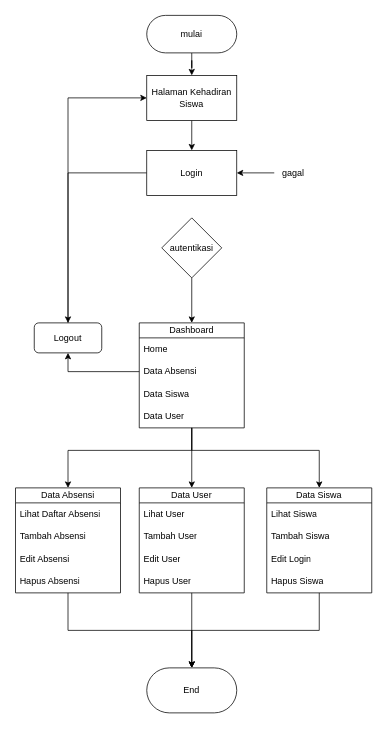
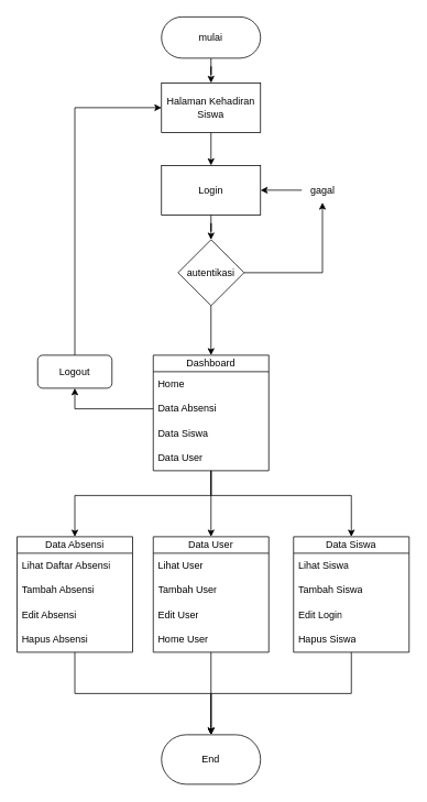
  <mxCell id="0" />
  <mxCell id="1" parent="0" />
  <mxCell id="2" value="" style="edgeStyle=orthogonalEdgeStyle;rounded=0;orthogonalLoop=1;jettySize=auto;html=1;" edge="1" parent="1" source="3" target="5"><mxGeometry relative="1" as="geometry" /></mxCell>
  <mxCell id="3" value="mulai" style="rounded=1;whiteSpace=wrap;html=1;arcSize=50;" vertex="1" parent="1"><mxGeometry x="195" y="20" width="120" height="50" as="geometry" /></mxCell>
  <mxCell id="4" value="" style="edgeStyle=orthogonalEdgeStyle;rounded=0;orthogonalLoop=1;jettySize=auto;html=1;" edge="1" parent="1" source="5" target="7"><mxGeometry relative="1" as="geometry" /></mxCell>
  <mxCell id="5" value="Halaman Kehadiran Siswa" style="whiteSpace=wrap;html=1;rounded=1;arcSize=0;" vertex="1" parent="1"><mxGeometry x="195" y="100" width="120" height="60" as="geometry" /></mxCell>
- <mxCell id="6" style="edgeStyle=orthogonalEdgeStyle;rounded=0;orthogonalLoop=1;jettySize=auto;html=1;" edge="1" parent="1" source="7" target="14"><mxGeometry relative="1" as="geometry" /></mxCell>
+ <mxCell id="6" style="edgeStyle=orthogonalEdgeStyle;rounded=0;orthogonalLoop=1;jettySize=auto;html=1;" edge="1" parent="1" source="7" target="10"><mxGeometry relative="1" as="geometry" /></mxCell>
  <mxCell id="7" value="Login" style="whiteSpace=wrap;html=1;rounded=1;arcSize=0;" vertex="1" parent="1"><mxGeometry x="195" y="200" width="120" height="60" as="geometry" /></mxCell>
+ <mxCell id="8" style="edgeStyle=orthogonalEdgeStyle;rounded=0;orthogonalLoop=1;jettySize=auto;html=1;" edge="1" parent="1" source="10" target="12"><mxGeometry relative="1" as="geometry" /></mxCell>
  <mxCell id="9" value="" style="edgeStyle=orthogonalEdgeStyle;rounded=0;orthogonalLoop=1;jettySize=auto;html=1;entryX=0.5;entryY=0;entryDx=0;entryDy=0;" edge="1" parent="1" source="10" target="18"><mxGeometry relative="1" as="geometry"><mxPoint x="270" y="440" as="targetPoint" /></mxGeometry></mxCell>
  <mxCell id="10" value="autentikasi" style="rhombus;whiteSpace=wrap;html=1;rounded=1;arcSize=0;" vertex="1" parent="1"><mxGeometry x="215" y="290" width="80" height="80" as="geometry" /></mxCell>
  <mxCell id="11" style="edgeStyle=orthogonalEdgeStyle;rounded=0;orthogonalLoop=1;jettySize=auto;html=1;entryX=1;entryY=0.5;entryDx=0;entryDy=0;" edge="1" parent="1" source="12" target="7"><mxGeometry relative="1" as="geometry" /></mxCell>
  <mxCell id="12" value="gagal" style="text;html=1;align=center;verticalAlign=middle;resizable=0;points=[];autosize=1;strokeColor=none;fillColor=none;" vertex="1" parent="1"><mxGeometry x="365" y="215" width="50" height="30" as="geometry" /></mxCell>
  <mxCell id="13" style="edgeStyle=orthogonalEdgeStyle;rounded=0;orthogonalLoop=1;jettySize=auto;html=1;entryX=0;entryY=0.5;entryDx=0;entryDy=0;" edge="1" parent="1" source="14" target="5"><mxGeometry relative="1" as="geometry"><Array as="points"><mxPoint x="90" y="130" /></Array></mxGeometry></mxCell>
  <mxCell id="14" value="Logout" style="rounded=1;whiteSpace=wrap;html=1;" vertex="1" parent="1"><mxGeometry x="45" y="430" width="90" height="40" as="geometry" /></mxCell>
  <mxCell id="15" value="" style="edgeStyle=orthogonalEdgeStyle;rounded=0;orthogonalLoop=1;jettySize=auto;html=1;" edge="1" parent="1" source="18" target="25"><mxGeometry relative="1" as="geometry" /></mxCell>
  <mxCell id="16" style="edgeStyle=orthogonalEdgeStyle;rounded=0;orthogonalLoop=1;jettySize=auto;html=1;entryX=0.5;entryY=0;entryDx=0;entryDy=0;" edge="1" parent="1" source="18" target="31"><mxGeometry relative="1" as="geometry"><Array as="points"><mxPoint x="255" y="600" /><mxPoint x="90" y="600" /></Array></mxGeometry></mxCell>
  <mxCell id="17" style="edgeStyle=orthogonalEdgeStyle;rounded=0;orthogonalLoop=1;jettySize=auto;html=1;" edge="1" parent="1" source="18" target="37"><mxGeometry relative="1" as="geometry"><Array as="points"><mxPoint x="255" y="600" /><mxPoint x="425" y="600" /></Array></mxGeometry></mxCell>
  <mxCell id="18" value="Dashboard" style="swimlane;fontStyle=0;childLayout=stackLayout;horizontal=1;startSize=20;horizontalStack=0;resizeParent=1;resizeParentMax=0;resizeLast=0;collapsible=1;marginBottom=0;whiteSpace=wrap;html=1;" vertex="1" parent="1"><mxGeometry x="185" y="430" width="140" height="140" as="geometry"><mxRectangle x="130" y="430" width="100" height="30" as="alternateBounds" /></mxGeometry></mxCell>
  <mxCell id="19" value="Home" style="text;strokeColor=none;fillColor=none;align=left;verticalAlign=middle;spacingLeft=4;spacingRight=4;overflow=hidden;points=[[0,0.5],[1,0.5]];portConstraint=eastwest;rotatable=0;whiteSpace=wrap;html=1;" vertex="1" parent="18"><mxGeometry y="20" width="140" height="30" as="geometry" /></mxCell>
  <mxCell id="20" value="Data Absensi&lt;span style=&quot;white-space: pre;&quot;&gt;&#09;&lt;/span&gt;" style="text;strokeColor=none;fillColor=none;align=left;verticalAlign=middle;spacingLeft=4;spacingRight=4;overflow=hidden;points=[[0,0.5],[1,0.5]];portConstraint=eastwest;rotatable=0;whiteSpace=wrap;html=1;" vertex="1" parent="18"><mxGeometry y="50" width="140" height="30" as="geometry" /></mxCell>
  <mxCell id="21" value="Data Siswa" style="text;strokeColor=none;fillColor=none;align=left;verticalAlign=middle;spacingLeft=4;spacingRight=4;overflow=hidden;points=[[0,0.5],[1,0.5]];portConstraint=eastwest;rotatable=0;whiteSpace=wrap;html=1;" vertex="1" parent="18"><mxGeometry y="80" width="140" height="30" as="geometry" /></mxCell>
  <mxCell id="22" value="Data User" style="text;strokeColor=none;fillColor=none;align=left;verticalAlign=middle;spacingLeft=4;spacingRight=4;overflow=hidden;points=[[0,0.5],[1,0.5]];portConstraint=eastwest;rotatable=0;whiteSpace=wrap;html=1;" vertex="1" parent="18"><mxGeometry y="110" width="140" height="30" as="geometry" /></mxCell>
  <mxCell id="23" style="edgeStyle=orthogonalEdgeStyle;rounded=0;orthogonalLoop=1;jettySize=auto;html=1;entryX=0.5;entryY=1;entryDx=0;entryDy=0;" edge="1" parent="1" source="20" target="14"><mxGeometry relative="1" as="geometry" /></mxCell>
  <mxCell id="24" style="edgeStyle=orthogonalEdgeStyle;rounded=0;orthogonalLoop=1;jettySize=auto;html=1;entryX=0.5;entryY=0;entryDx=0;entryDy=0;" edge="1" parent="1" source="25" target="42"><mxGeometry relative="1" as="geometry" /></mxCell>
  <mxCell id="25" value="Data User" style="swimlane;fontStyle=0;childLayout=stackLayout;horizontal=1;startSize=20;horizontalStack=0;resizeParent=1;resizeParentMax=0;resizeLast=0;collapsible=1;marginBottom=0;whiteSpace=wrap;html=1;" vertex="1" parent="1"><mxGeometry x="185" y="650" width="140" height="140" as="geometry"><mxRectangle x="130" y="430" width="100" height="30" as="alternateBounds" /></mxGeometry></mxCell>
  <mxCell id="26" value="Lihat User" style="text;strokeColor=none;fillColor=none;align=left;verticalAlign=middle;spacingLeft=4;spacingRight=4;overflow=hidden;points=[[0,0.5],[1,0.5]];portConstraint=eastwest;rotatable=0;whiteSpace=wrap;html=1;" vertex="1" parent="25"><mxGeometry y="20" width="140" height="30" as="geometry" /></mxCell>
  <mxCell id="27" value="Tambah User" style="text;strokeColor=none;fillColor=none;align=left;verticalAlign=middle;spacingLeft=4;spacingRight=4;overflow=hidden;points=[[0,0.5],[1,0.5]];portConstraint=eastwest;rotatable=0;whiteSpace=wrap;html=1;" vertex="1" parent="25"><mxGeometry y="50" width="140" height="30" as="geometry" /></mxCell>
  <mxCell id="28" value="Edit User" style="text;strokeColor=none;fillColor=none;align=left;verticalAlign=middle;spacingLeft=4;spacingRight=4;overflow=hidden;points=[[0,0.5],[1,0.5]];portConstraint=eastwest;rotatable=0;whiteSpace=wrap;html=1;" vertex="1" parent="25"><mxGeometry y="80" width="140" height="30" as="geometry" /></mxCell>
- <mxCell id="29" value="Hapus User" style="text;strokeColor=none;fillColor=none;align=left;verticalAlign=middle;spacingLeft=4;spacingRight=4;overflow=hidden;points=[[0,0.5],[1,0.5]];portConstraint=eastwest;rotatable=0;whiteSpace=wrap;html=1;" vertex="1" parent="25"><mxGeometry y="110" width="140" height="30" as="geometry" /></mxCell>
+ <mxCell id="29" value="Home User" style="text;strokeColor=none;fillColor=none;align=left;verticalAlign=middle;spacingLeft=4;spacingRight=4;overflow=hidden;points=[[0,0.5],[1,0.5]];portConstraint=eastwest;rotatable=0;whiteSpace=wrap;html=1;" vertex="1" parent="25"><mxGeometry y="110" width="140" height="30" as="geometry" /></mxCell>
  <mxCell id="30" value="" style="edgeStyle=orthogonalEdgeStyle;rounded=0;orthogonalLoop=1;jettySize=auto;html=1;" edge="1" parent="1" source="31" target="42"><mxGeometry relative="1" as="geometry"><Array as="points"><mxPoint x="90" y="840" /><mxPoint x="255" y="840" /></Array></mxGeometry></mxCell>
  <mxCell id="31" value="Data Absensi" style="swimlane;fontStyle=0;childLayout=stackLayout;horizontal=1;startSize=20;horizontalStack=0;resizeParent=1;resizeParentMax=0;resizeLast=0;collapsible=1;marginBottom=0;whiteSpace=wrap;html=1;" vertex="1" parent="1"><mxGeometry x="20" y="650" width="140" height="140" as="geometry"><mxRectangle x="130" y="430" width="100" height="30" as="alternateBounds" /></mxGeometry></mxCell>
  <mxCell id="32" value="Lihat Daftar Absensi" style="text;strokeColor=none;fillColor=none;align=left;verticalAlign=middle;spacingLeft=4;spacingRight=4;overflow=hidden;points=[[0,0.5],[1,0.5]];portConstraint=eastwest;rotatable=0;whiteSpace=wrap;html=1;" vertex="1" parent="31"><mxGeometry y="20" width="140" height="30" as="geometry" /></mxCell>
  <mxCell id="33" value="Tambah Absensi" style="text;strokeColor=none;fillColor=none;align=left;verticalAlign=middle;spacingLeft=4;spacingRight=4;overflow=hidden;points=[[0,0.5],[1,0.5]];portConstraint=eastwest;rotatable=0;whiteSpace=wrap;html=1;" vertex="1" parent="31"><mxGeometry y="50" width="140" height="30" as="geometry" /></mxCell>
  <mxCell id="34" value="Edit Absensi" style="text;strokeColor=none;fillColor=none;align=left;verticalAlign=middle;spacingLeft=4;spacingRight=4;overflow=hidden;points=[[0,0.5],[1,0.5]];portConstraint=eastwest;rotatable=0;whiteSpace=wrap;html=1;" vertex="1" parent="31"><mxGeometry y="80" width="140" height="30" as="geometry" /></mxCell>
  <mxCell id="35" value="Hapus Absensi" style="text;strokeColor=none;fillColor=none;align=left;verticalAlign=middle;spacingLeft=4;spacingRight=4;overflow=hidden;points=[[0,0.5],[1,0.5]];portConstraint=eastwest;rotatable=0;whiteSpace=wrap;html=1;" vertex="1" parent="31"><mxGeometry y="110" width="140" height="30" as="geometry" /></mxCell>
  <mxCell id="36" style="edgeStyle=orthogonalEdgeStyle;rounded=0;orthogonalLoop=1;jettySize=auto;html=1;entryX=0.5;entryY=0;entryDx=0;entryDy=0;" edge="1" parent="1" source="37" target="42"><mxGeometry relative="1" as="geometry"><Array as="points"><mxPoint x="425" y="840" /><mxPoint x="255" y="840" /></Array></mxGeometry></mxCell>
  <mxCell id="37" value="Data Siswa" style="swimlane;fontStyle=0;childLayout=stackLayout;horizontal=1;startSize=20;horizontalStack=0;resizeParent=1;resizeParentMax=0;resizeLast=0;collapsible=1;marginBottom=0;whiteSpace=wrap;html=1;" vertex="1" parent="1"><mxGeometry x="355" y="650" width="140" height="140" as="geometry"><mxRectangle x="130" y="430" width="100" height="30" as="alternateBounds" /></mxGeometry></mxCell>
  <mxCell id="38" value="Lihat Siswa" style="text;strokeColor=none;fillColor=none;align=left;verticalAlign=middle;spacingLeft=4;spacingRight=4;overflow=hidden;points=[[0,0.5],[1,0.5]];portConstraint=eastwest;rotatable=0;whiteSpace=wrap;html=1;" vertex="1" parent="37"><mxGeometry y="20" width="140" height="30" as="geometry" /></mxCell>
  <mxCell id="39" value="Tambah Siswa" style="text;strokeColor=none;fillColor=none;align=left;verticalAlign=middle;spacingLeft=4;spacingRight=4;overflow=hidden;points=[[0,0.5],[1,0.5]];portConstraint=eastwest;rotatable=0;whiteSpace=wrap;html=1;" vertex="1" parent="37"><mxGeometry y="50" width="140" height="30" as="geometry" /></mxCell>
  <mxCell id="40" value="Edit Login" style="text;strokeColor=none;fillColor=none;align=left;verticalAlign=middle;spacingLeft=4;spacingRight=4;overflow=hidden;points=[[0,0.5],[1,0.5]];portConstraint=eastwest;rotatable=0;whiteSpace=wrap;html=1;" vertex="1" parent="37"><mxGeometry y="80" width="140" height="30" as="geometry" /></mxCell>
  <mxCell id="41" value="Hapus Siswa" style="text;strokeColor=none;fillColor=none;align=left;verticalAlign=middle;spacingLeft=4;spacingRight=4;overflow=hidden;points=[[0,0.5],[1,0.5]];portConstraint=eastwest;rotatable=0;whiteSpace=wrap;html=1;" vertex="1" parent="37"><mxGeometry y="110" width="140" height="30" as="geometry" /></mxCell>
  <mxCell id="42" value="End" style="rounded=1;whiteSpace=wrap;html=1;fontStyle=0;startSize=20;horizontal=1;arcSize=50;" vertex="1" parent="1"><mxGeometry x="195" y="890" width="120" height="60" as="geometry" /></mxCell>
